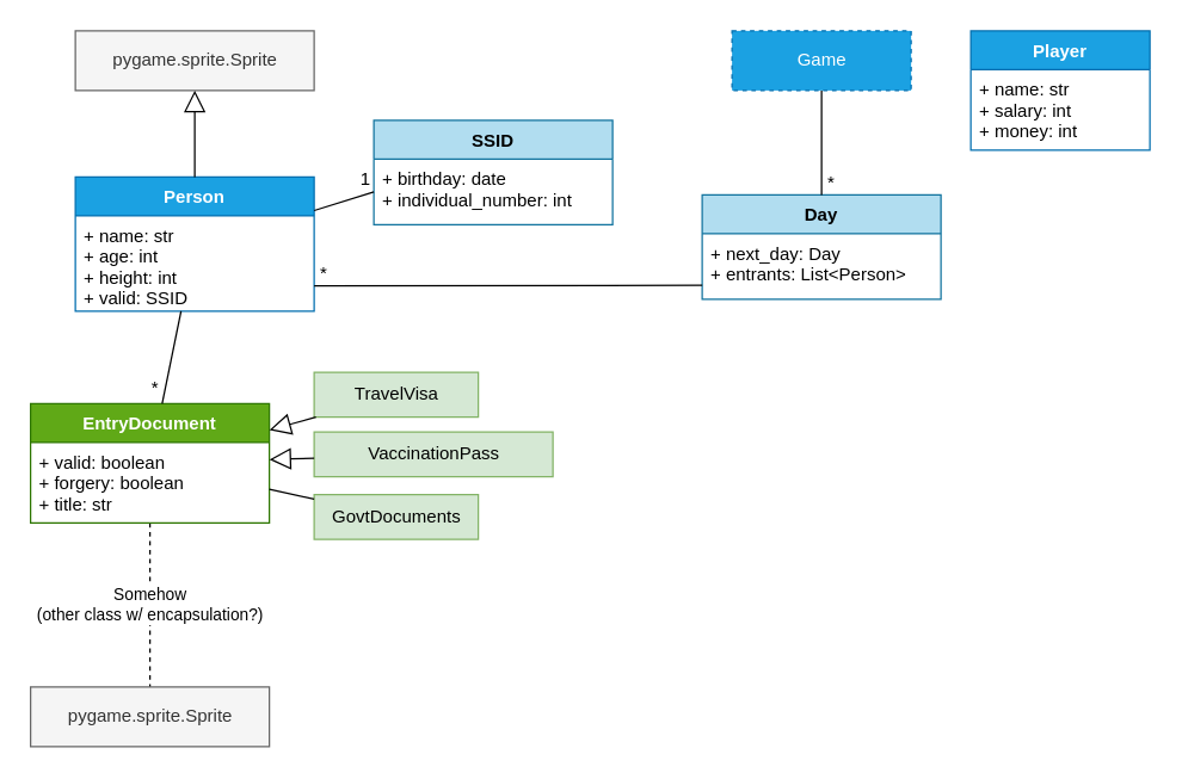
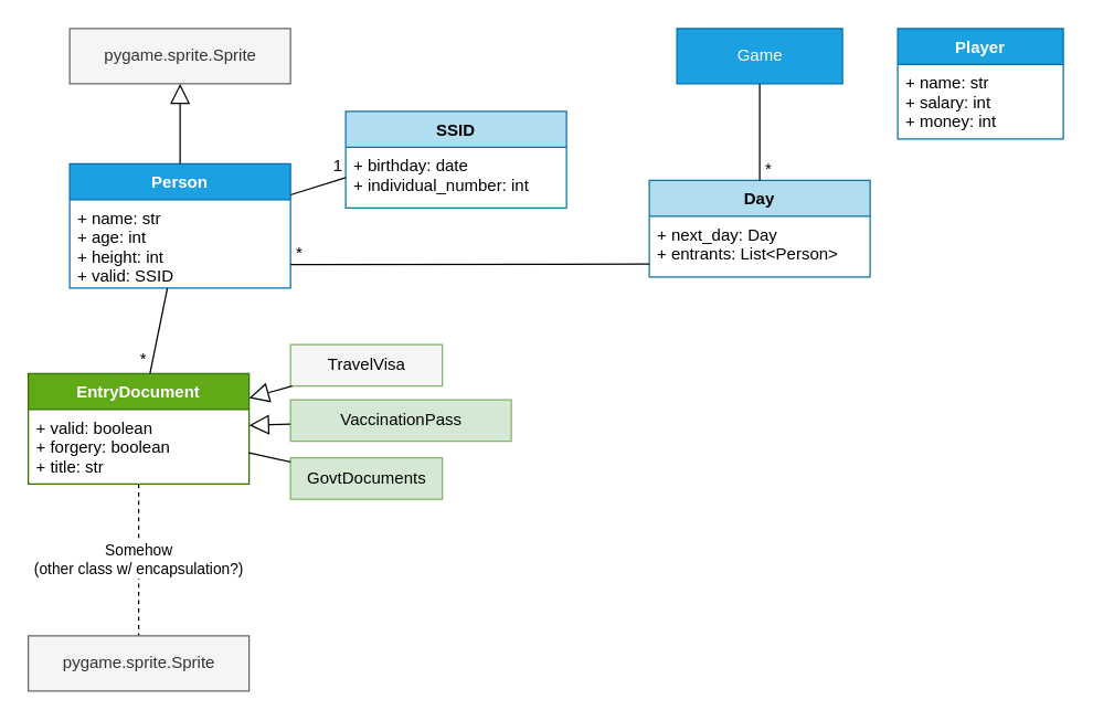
  <mxCell id="0" />
  <mxCell id="1" parent="0" />
  <mxCell id="2" value="&lt;div&gt;Somehow &lt;br&gt;&lt;/div&gt;&lt;div&gt;(other class w/ encapsulation?)&lt;/div&gt;" style="endArrow=none;endSize=12;dashed=1;html=1;rounded=0;endFill=0;" edge="1" parent="1" source="11" target="30"><mxGeometry width="160" relative="1" as="geometry"><mxPoint x="70" y="410" as="sourcePoint" /><mxPoint x="230" y="410" as="targetPoint" /></mxGeometry></mxCell>
  <mxCell id="3" value="Person" style="swimlane;fontStyle=1;align=center;verticalAlign=top;childLayout=stackLayout;horizontal=1;startSize=26;horizontalStack=0;resizeParent=1;resizeParentMax=0;resizeLast=0;collapsible=1;marginBottom=0;fillColor=#1ba1e2;fontColor=#ffffff;strokeColor=#006EAF;" vertex="1" parent="1"><mxGeometry x="50" y="118" width="160" height="90" as="geometry" /></mxCell>
  <mxCell id="4" value="+ name: str&#10;+ age: int&#10;+ height: int&#10;+ valid: SSID&#10;" style="text;strokeColor=none;fillColor=none;align=left;verticalAlign=top;spacingLeft=4;spacingRight=4;overflow=hidden;rotatable=0;points=[[0,0.5],[1,0.5]];portConstraint=eastwest;" vertex="1" parent="3"><mxGeometry y="26" width="160" height="64" as="geometry" /></mxCell>
  <mxCell id="5" value="&lt;div&gt;pygame.sprite.Sprite&lt;/div&gt;" style="html=1;fillColor=#f5f5f5;fontColor=#333333;strokeColor=#666666;" vertex="1" parent="1"><mxGeometry x="50" y="20" width="160" height="40" as="geometry" /></mxCell>
  <mxCell id="6" value="" style="endArrow=block;endFill=0;endSize=12;html=1;rounded=0;exitX=0.5;exitY=0;exitDx=0;exitDy=0;entryX=0.5;entryY=1;entryDx=0;entryDy=0;" edge="1" parent="1" source="3" target="5"><mxGeometry width="160" relative="1" as="geometry"><mxPoint x="270" y="230" as="sourcePoint" /><mxPoint x="430" y="230" as="targetPoint" /></mxGeometry></mxCell>
  <mxCell id="7" value="SSID" style="swimlane;fontStyle=1;align=center;verticalAlign=top;childLayout=stackLayout;horizontal=1;startSize=26;horizontalStack=0;resizeParent=1;resizeParentMax=0;resizeLast=0;collapsible=1;marginBottom=0;fillColor=#b1ddf0;strokeColor=#10739e;" vertex="1" parent="1"><mxGeometry x="250" y="80" width="160" height="70" as="geometry" /></mxCell>
  <mxCell id="8" value="+ birthday: date&#10;+ individual_number: int&#10;" style="text;strokeColor=none;fillColor=none;align=left;verticalAlign=top;spacingLeft=4;spacingRight=4;overflow=hidden;rotatable=0;points=[[0,0.5],[1,0.5]];portConstraint=eastwest;" vertex="1" parent="7"><mxGeometry y="26" width="160" height="44" as="geometry" /></mxCell>
  <mxCell id="9" value="" style="endArrow=none;html=1;rounded=0;exitX=1;exitY=0.25;exitDx=0;exitDy=0;entryX=0;entryY=0.5;entryDx=0;entryDy=0;" edge="1" parent="1" source="3" target="8"><mxGeometry relative="1" as="geometry"><mxPoint x="290" y="200" as="sourcePoint" /><mxPoint x="530" y="270" as="targetPoint" /></mxGeometry></mxCell>
  <mxCell id="10" value="1" style="resizable=0;html=1;align=right;verticalAlign=bottom;" connectable="0" vertex="1" parent="9"><mxGeometry x="1" relative="1" as="geometry"><mxPoint x="-2" as="offset" /></mxGeometry></mxCell>
  <mxCell id="11" value="EntryDocument" style="swimlane;fontStyle=1;align=center;verticalAlign=top;childLayout=stackLayout;horizontal=1;startSize=26;horizontalStack=0;resizeParent=1;resizeParentMax=0;resizeLast=0;collapsible=1;marginBottom=0;fillColor=#60a917;fontColor=#ffffff;strokeColor=#2D7600;" vertex="1" parent="1"><mxGeometry x="20" y="270" width="160" height="80" as="geometry" /></mxCell>
  <mxCell id="12" value="+ valid: boolean&#10;+ forgery: boolean&#10;+ title: str" style="text;strokeColor=none;fillColor=none;align=left;verticalAlign=top;spacingLeft=4;spacingRight=4;overflow=hidden;rotatable=0;points=[[0,0.5],[1,0.5]];portConstraint=eastwest;" vertex="1" parent="11"><mxGeometry y="26" width="160" height="54" as="geometry" /></mxCell>
  <mxCell id="13" value="" style="endArrow=none;html=1;rounded=0;" edge="1" parent="1" source="3" target="11"><mxGeometry relative="1" as="geometry"><mxPoint x="160" y="260" as="sourcePoint" /><mxPoint x="320" y="260" as="targetPoint" /></mxGeometry></mxCell>
  <mxCell id="14" value="*" style="resizable=0;html=1;align=right;verticalAlign=bottom;" connectable="0" vertex="1" parent="13"><mxGeometry x="1" relative="1" as="geometry"><mxPoint x="-2" y="-2" as="offset" /></mxGeometry></mxCell>
- <mxCell id="15" value="TravelVisa" style="html=1;fillColor=#d5e8d4;strokeColor=#82b366;" vertex="1" parent="1"><mxGeometry x="210" y="249" width="110" height="30" as="geometry" /></mxCell>
+ <mxCell id="15" value="TravelVisa" style="html=1;fillColor=#f5f5f5;strokeColor=#82b366;" vertex="1" parent="1"><mxGeometry x="210" y="249" width="110" height="30" as="geometry" /></mxCell>
  <mxCell id="16" value="VaccinationPass" style="html=1;fillColor=#d5e8d4;strokeColor=#82b366;" vertex="1" parent="1"><mxGeometry x="210" y="289" width="160" height="30" as="geometry" /></mxCell>
  <mxCell id="17" value="GovtDocuments" style="html=1;fillColor=#d5e8d4;strokeColor=#82b366;" vertex="1" parent="1"><mxGeometry x="210" y="331" width="110" height="30" as="geometry" /></mxCell>
  <mxCell id="18" value="" style="endArrow=block;endFill=0;endSize=12;html=1;rounded=0;" edge="1" parent="1" source="15" target="11"><mxGeometry width="160" relative="1" as="geometry"><mxPoint x="520" y="380" as="sourcePoint" /><mxPoint x="680" y="380" as="targetPoint" /></mxGeometry></mxCell>
  <mxCell id="19" value="" style="endArrow=block;endFill=0;endSize=12;html=1;rounded=0;" edge="1" parent="1" source="16" target="11"><mxGeometry width="160" relative="1" as="geometry"><mxPoint x="700" y="400" as="sourcePoint" /><mxPoint x="860" y="400" as="targetPoint" /></mxGeometry></mxCell>
  <mxCell id="20" value="" style="endArrow=none;endFill=0;endSize=12;html=1;rounded=0;" edge="1" parent="1" source="17" target="11"><mxGeometry width="160" relative="1" as="geometry"><mxPoint x="520" y="420" as="sourcePoint" /><mxPoint x="680" y="420" as="targetPoint" /></mxGeometry></mxCell>
- <mxCell id="21" value="Game" style="html=1;fillColor=#1ba1e2;fontColor=#ffffff;strokeColor=#006EAF;dashed=1;" vertex="1" parent="1"><mxGeometry x="490" y="20" width="120" height="40" as="geometry" /></mxCell>
+ <mxCell id="21" value="Game" style="html=1;fillColor=#1ba1e2;fontColor=#ffffff;strokeColor=#006EAF;" vertex="1" parent="1"><mxGeometry x="490" y="20" width="120" height="40" as="geometry" /></mxCell>
  <mxCell id="22" value="Player" style="swimlane;fontStyle=1;align=center;verticalAlign=top;childLayout=stackLayout;horizontal=1;startSize=26;horizontalStack=0;resizeParent=1;resizeParentMax=0;resizeLast=0;collapsible=1;marginBottom=0;fillColor=#1ba1e2;fontColor=#ffffff;strokeColor=#006EAF;" vertex="1" parent="1"><mxGeometry x="650" y="20" width="120" height="80" as="geometry" /></mxCell>
  <mxCell id="23" value="+ name: str&#10;+ salary: int&#10;+ money: int&#10;" style="text;strokeColor=none;fillColor=none;align=left;verticalAlign=top;spacingLeft=4;spacingRight=4;overflow=hidden;rotatable=0;points=[[0,0.5],[1,0.5]];portConstraint=eastwest;" vertex="1" parent="22"><mxGeometry y="26" width="120" height="54" as="geometry" /></mxCell>
  <mxCell id="24" value="Day" style="swimlane;fontStyle=1;align=center;verticalAlign=top;childLayout=stackLayout;horizontal=1;startSize=26;horizontalStack=0;resizeParent=1;resizeParentMax=0;resizeLast=0;collapsible=1;marginBottom=0;fillColor=#b1ddf0;strokeColor=#10739e;" vertex="1" parent="1"><mxGeometry x="470" y="130" width="160" height="70" as="geometry" /></mxCell>
  <mxCell id="25" value="+ next_day: Day&#10;+ entrants: List&lt;Person&gt;&#10;" style="text;strokeColor=none;fillColor=none;align=left;verticalAlign=top;spacingLeft=4;spacingRight=4;overflow=hidden;rotatable=0;points=[[0,0.5],[1,0.5]];portConstraint=eastwest;" vertex="1" parent="24"><mxGeometry y="26" width="160" height="44" as="geometry" /></mxCell>
  <mxCell id="26" value="" style="endArrow=none;html=1;rounded=0;" edge="1" parent="1" source="21" target="24"><mxGeometry relative="1" as="geometry"><mxPoint x="460" y="250" as="sourcePoint" /><mxPoint x="620" y="250" as="targetPoint" /></mxGeometry></mxCell>
  <mxCell id="27" value="*" style="resizable=0;html=1;align=right;verticalAlign=bottom;" connectable="0" vertex="1" parent="26"><mxGeometry x="1" relative="1" as="geometry"><mxPoint x="9" as="offset" /></mxGeometry></mxCell>
  <mxCell id="28" value="" style="endArrow=none;html=1;rounded=0;" edge="1" parent="1"><mxGeometry relative="1" as="geometry"><mxPoint x="210" y="191" as="sourcePoint" /><mxPoint x="470" y="190.619" as="targetPoint" /></mxGeometry></mxCell>
  <mxCell id="29" value="*" style="resizable=0;html=1;align=right;verticalAlign=bottom;" connectable="0" vertex="1" parent="28"><mxGeometry x="1" relative="1" as="geometry"><mxPoint x="-251" as="offset" /></mxGeometry></mxCell>
  <mxCell id="30" value="&lt;div&gt;pygame.sprite.Sprite&lt;/div&gt;" style="html=1;fillColor=#f5f5f5;fontColor=#333333;strokeColor=#666666;" vertex="1" parent="1"><mxGeometry x="20" y="460" width="160" height="40" as="geometry" /></mxCell>
